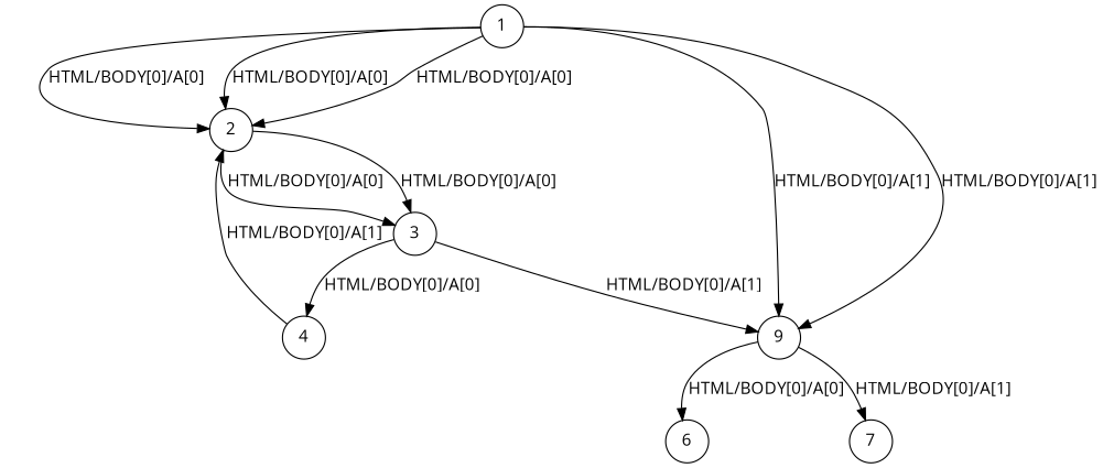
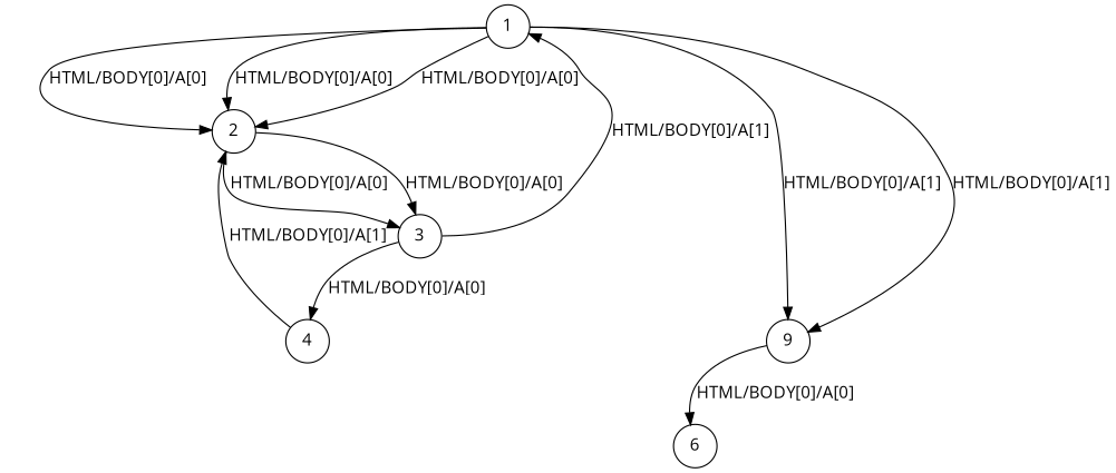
  digraph {
    fontname="Open Sans"
    node [fontname="Open Sans" shape=circle]
    edge [fontname="Open Sans"]
    n1 [label=1]
    n2 [label=2]
    n3 [label=9]
    n4 [label=3]
    n5 [label=6]
-   n6 [label=7]
    n7 [label=4]
    n1 -> n2 [label="HTML/BODY[0]/A[0]"]
    n1 -> n2 [label="HTML/BODY[0]/A[0]"]
    n1 -> n2 [label="HTML/BODY[0]/A[0]"]
    n1 -> n3 [label="HTML/BODY[0]/A[1]"]
    n1 -> n3 [label="HTML/BODY[0]/A[1]"]
    n2 -> n4 [label="HTML/BODY[0]/A[0]"]
    n2 -> n4 [label="HTML/BODY[0]/A[0]"]
    n3 -> n5 [label="HTML/BODY[0]/A[0]"]
-   n3 -> n6 [label="HTML/BODY[0]/A[1]"]
-   n4 -> n3 [label="HTML/BODY[0]/A[1]"]
+   n4 -> n1 [label="HTML/BODY[0]/A[1]"]
    n4 -> n7 [label="HTML/BODY[0]/A[0]"]
    n7 -> n2 [label="HTML/BODY[0]/A[1]"]
  }
